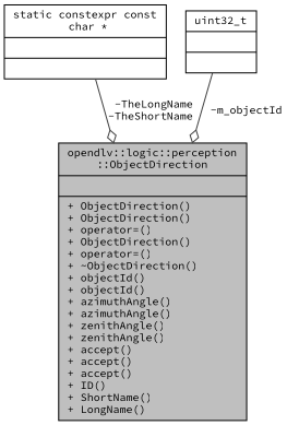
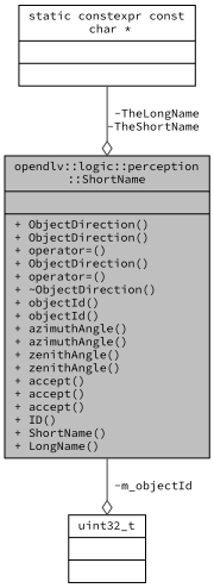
  digraph {
    fontname="Source Code Pro"
    node [color=black fillcolor=white fontname="Source Code Pro" fontsize=10 shape=record style=filled]
    edge [arrowhead=odiamond color=grey25 fontname="Source Code Pro" fontsize=10 labelfontname=Helvetica labelfontsize=10 style=solid]
-   n1 [fillcolor=grey75 fontcolor=black height=0.2 label="{opendlv::logic::perception\l::ObjectDirection\n||+ ObjectDirection()\l+ ObjectDirection()\l+ operator=()\l+ ObjectDirection()\l+ operator=()\l+ ~ObjectDirection()\l+ objectId()\l+ objectId()\l+ azimuthAngle()\l+ azimuthAngle()\l+ zenithAngle()\l+ zenithAngle()\l+ accept()\l+ accept()\l+ accept()\l+ ID()\l+ ShortName()\l+ LongName()\l}" width=0.4]
+   n1 [fillcolor=grey75 fontcolor=black height=0.2 label="{opendlv::logic::perception\l::ShortName\n||+ ObjectDirection()\l+ ObjectDirection()\l+ operator=()\l+ ObjectDirection()\l+ operator=()\l+ ~ObjectDirection()\l+ objectId()\l+ objectId()\l+ azimuthAngle()\l+ azimuthAngle()\l+ zenithAngle()\l+ zenithAngle()\l+ accept()\l+ accept()\l+ accept()\l+ ID()\l+ ShortName()\l+ LongName()\l}" width=0.4]
    n2 [height=0.2 label="{static constexpr const\l char *\n||}" width=0.4]
    n3 [height=0.2 label="{uint32_t\n||}" width=0.4]
    n2 -> n1 [label=" -TheLongName\n-TheShortName"]
-   n3 -> n1 [label=" -m_objectId"]
+   n1 -> n3 [label=" -m_objectId"]
  }
